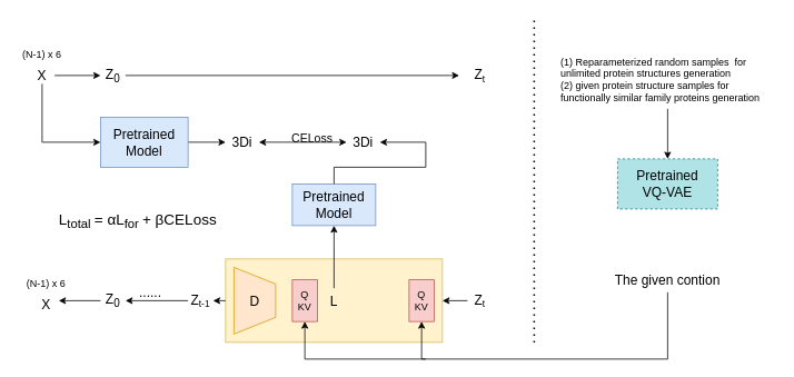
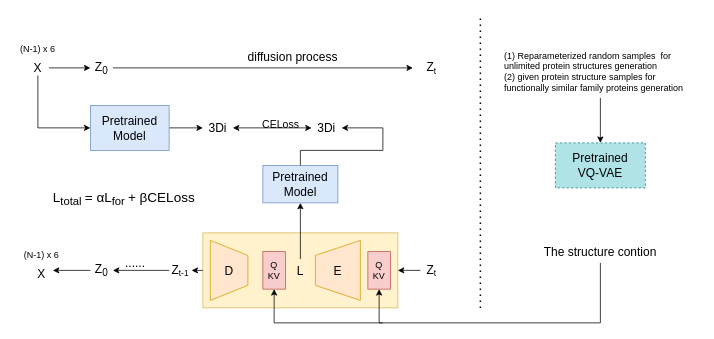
  <mxCell id="0" />
  <mxCell id="1" parent="0" />
  <mxCell id="2" value="&lt;font style=&quot;font-size: 16px;&quot;&gt;X&lt;/font&gt;" style="text;html=1;strokeColor=none;fillColor=none;align=center;verticalAlign=middle;whiteSpace=wrap;rounded=0;" parent="1" vertex="1"><mxGeometry x="25" y="80" width="50" height="20" as="geometry" /></mxCell>
  <mxCell id="3" value="(N-1) x 6" style="text;html=1;strokeColor=none;fillColor=none;align=center;verticalAlign=middle;whiteSpace=wrap;rounded=0;" parent="1" vertex="1"><mxGeometry x="20" y="50" width="60" height="30" as="geometry" /></mxCell>
  <mxCell id="4" value="&lt;font style=&quot;font-size: 16px;&quot;&gt;Z&lt;sub&gt;0&lt;/sub&gt;&lt;/font&gt;" style="text;html=1;strokeColor=none;fillColor=none;align=center;verticalAlign=middle;whiteSpace=wrap;rounded=0;" parent="1" vertex="1"><mxGeometry x="120" y="80" width="30" height="20" as="geometry" /></mxCell>
  <mxCell id="5" value="" style="endArrow=classic;html=1;rounded=0;exitX=0.8;exitY=0.5;exitDx=0;exitDy=0;exitPerimeter=0;entryX=0;entryY=0.5;entryDx=0;entryDy=0;" parent="1" source="2" target="4" edge="1"><mxGeometry width="50" height="50" relative="1" as="geometry"><mxPoint x="-15" y="220" as="sourcePoint" /><mxPoint x="110" y="90" as="targetPoint" /></mxGeometry></mxCell>
  <mxCell id="6" value="" style="endArrow=classic;html=1;rounded=0;exitX=1;exitY=0.5;exitDx=0;exitDy=0;" parent="1" source="4" edge="1"><mxGeometry width="50" height="50" relative="1" as="geometry"><mxPoint x="280" y="230" as="sourcePoint" /><mxPoint x="550" y="90" as="targetPoint" /></mxGeometry></mxCell>
+ <mxCell id="7" value="&lt;font style=&quot;font-size: 16px;&quot;&gt;diffusion process&lt;/font&gt;" style="text;html=1;strokeColor=none;fillColor=none;align=center;verticalAlign=middle;whiteSpace=wrap;rounded=0;" parent="1" vertex="1"><mxGeometry x="320" y="60" width="140" height="30" as="geometry" /></mxCell>
  <mxCell id="8" value="&lt;font style=&quot;font-size: 16px;&quot;&gt;Z&lt;/font&gt;&lt;font style=&quot;font-size: 13.333px;&quot;&gt;&lt;sub&gt;t&lt;/sub&gt;&lt;/font&gt;" style="text;html=1;strokeColor=none;fillColor=none;align=center;verticalAlign=middle;whiteSpace=wrap;rounded=0;" parent="1" vertex="1"><mxGeometry x="560" y="80" width="30" height="20" as="geometry" /></mxCell>
  <mxCell id="9" value="" style="edgeStyle=orthogonalEdgeStyle;rounded=0;orthogonalLoop=1;jettySize=auto;html=1;" parent="1" source="10" target="12" edge="1"><mxGeometry relative="1" as="geometry" /></mxCell>
  <mxCell id="10" value="&lt;font style=&quot;font-size: 16px;&quot;&gt;Pretrained&lt;br&gt;Model&lt;/font&gt;" style="rounded=0;whiteSpace=wrap;html=1;fillColor=#dae8fc;strokeColor=#6c8ebf;" parent="1" vertex="1"><mxGeometry x="120" y="140" width="105" height="60" as="geometry" /></mxCell>
  <mxCell id="11" value="" style="endArrow=classic;html=1;rounded=0;exitX=0.5;exitY=1;exitDx=0;exitDy=0;entryX=0;entryY=0.5;entryDx=0;entryDy=0;" parent="1" source="2" target="10" edge="1"><mxGeometry width="50" height="50" relative="1" as="geometry"><mxPoint x="60" y="300" as="sourcePoint" /><mxPoint x="110" y="250" as="targetPoint" /><Array as="points"><mxPoint x="50" y="170" /></Array></mxGeometry></mxCell>
  <mxCell id="12" value="&lt;font style=&quot;font-size: 16px;&quot;&gt;3Di&lt;/font&gt;" style="text;html=1;strokeColor=none;fillColor=none;align=center;verticalAlign=middle;whiteSpace=wrap;rounded=0;" parent="1" vertex="1"><mxGeometry x="270" y="160" width="40" height="20" as="geometry" /></mxCell>
  <mxCell id="13" value="" style="endArrow=none;dashed=1;html=1;dashPattern=1 3;strokeWidth=2;rounded=0;" parent="1" edge="1"><mxGeometry width="50" height="50" relative="1" as="geometry"><mxPoint x="640" y="410" as="sourcePoint" /><mxPoint x="640" y="20" as="targetPoint" /></mxGeometry></mxCell>
  <mxCell id="14" value="&lt;font style=&quot;font-size: 16px;&quot;&gt;Pretrained&lt;br&gt;VQ-VAE&lt;/font&gt;" style="rounded=0;whiteSpace=wrap;html=1;fillColor=#b0e3e6;strokeColor=#0e8088;dashed=1;" parent="1" vertex="1"><mxGeometry x="740" y="190" width="120" height="60" as="geometry" /></mxCell>
  <mxCell id="15" value="" style="edgeStyle=orthogonalEdgeStyle;rounded=0;orthogonalLoop=1;jettySize=auto;html=1;" parent="1" source="16" target="14" edge="1"><mxGeometry relative="1" as="geometry" /></mxCell>
  <mxCell id="16" value="&lt;font style=&quot;font-size: 12px;&quot;&gt;(1) Reparameterized random samples&amp;nbsp; for unlimited protein structures generation&lt;br&gt;(2)&amp;nbsp;&lt;span style=&quot;background-color: initial;&quot;&gt;given protein structure samples for functionally similar family proteins generation&lt;/span&gt;&lt;/font&gt;" style="text;html=1;strokeColor=none;fillColor=none;align=left;verticalAlign=middle;whiteSpace=wrap;rounded=0;" parent="1" vertex="1"><mxGeometry x="670" y="60" width="260" height="70" as="geometry" /></mxCell>
- <mxCell id="17" value="&lt;font style=&quot;font-size: 16px;&quot;&gt;The given contion&lt;/font&gt;" style="text;html=1;strokeColor=none;fillColor=none;align=center;verticalAlign=middle;whiteSpace=wrap;rounded=0;" parent="1" vertex="1"><mxGeometry x="720" y="320" width="160" height="30" as="geometry" /></mxCell>
+ <mxCell id="17" value="&lt;font style=&quot;font-size: 16px;&quot;&gt;The structure contion&lt;/font&gt;" style="text;html=1;strokeColor=none;fillColor=none;align=center;verticalAlign=middle;whiteSpace=wrap;rounded=0;" parent="1" vertex="1"><mxGeometry x="720" y="320" width="160" height="30" as="geometry" /></mxCell>
  <mxCell id="18" value="" style="rounded=0;whiteSpace=wrap;html=1;fillColor=#fff2cc;strokeColor=#d6b656;" parent="1" vertex="1"><mxGeometry x="270" y="310" width="260" height="100" as="geometry" /></mxCell>
  <mxCell id="19" value="&lt;font style=&quot;font-size: 16px;&quot;&gt;D&lt;/font&gt;" style="shape=trapezoid;perimeter=trapezoidPerimeter;whiteSpace=wrap;html=1;fixedSize=1;direction=south;fillColor=#ffe6cc;strokeColor=#d79b00;" parent="1" vertex="1"><mxGeometry x="280" y="320" width="50" height="80" as="geometry" /></mxCell>
+ <mxCell id="20" value="&lt;font style=&quot;font-size: 16px;&quot;&gt;E&lt;/font&gt;" style="shape=trapezoid;perimeter=trapezoidPerimeter;whiteSpace=wrap;html=1;fixedSize=1;direction=north;fillColor=#ffe6cc;strokeColor=#d79b00;" parent="1" vertex="1"><mxGeometry x="420" y="320" width="60" height="80" as="geometry" /></mxCell>
  <mxCell id="21" value="Q&lt;br&gt;KV" style="rounded=0;whiteSpace=wrap;html=1;fillColor=#f8cecc;strokeColor=#b85450;" parent="1" vertex="1"><mxGeometry x="490" y="335" width="30" height="50" as="geometry" /></mxCell>
  <mxCell id="22" value="Q&lt;br&gt;KV" style="rounded=0;whiteSpace=wrap;html=1;fillColor=#f8cecc;strokeColor=#b85450;" parent="1" vertex="1"><mxGeometry x="350" y="335" width="30" height="50" as="geometry" /></mxCell>
  <mxCell id="23" value="&lt;font style=&quot;font-size: 16px;&quot;&gt;L&lt;/font&gt;" style="text;html=1;strokeColor=none;fillColor=none;align=center;verticalAlign=middle;whiteSpace=wrap;rounded=0;" parent="1" vertex="1"><mxGeometry x="385" y="345" width="30" height="30" as="geometry" /></mxCell>
  <mxCell id="24" value="" style="endArrow=classic;html=1;rounded=0;exitX=0.5;exitY=0;exitDx=0;exitDy=0;" parent="1" source="23" edge="1"><mxGeometry width="50" height="50" relative="1" as="geometry"><mxPoint x="300" y="300" as="sourcePoint" /><mxPoint x="400" y="270" as="targetPoint" /><Array as="points"><mxPoint x="400" y="290" /></Array></mxGeometry></mxCell>
  <mxCell id="25" value="&lt;font style=&quot;font-size: 16px;&quot;&gt;Pretrained&lt;/font&gt;&lt;br style=&quot;border-color: var(--border-color); font-size: 16px;&quot;&gt;&lt;span style=&quot;font-size: 16px;&quot;&gt;Model&lt;/span&gt;" style="rounded=0;whiteSpace=wrap;html=1;fillColor=#dae8fc;strokeColor=#6c8ebf;" parent="1" vertex="1"><mxGeometry x="350" y="220" width="100" height="50" as="geometry" /></mxCell>
  <mxCell id="26" value="&lt;font style=&quot;font-size: 16px;&quot;&gt;3Di&lt;/font&gt;" style="text;html=1;strokeColor=none;fillColor=none;align=center;verticalAlign=middle;whiteSpace=wrap;rounded=0;" parent="1" vertex="1"><mxGeometry x="415" y="160" width="40" height="20" as="geometry" /></mxCell>
  <mxCell id="27" value="" style="endArrow=classic;html=1;rounded=0;exitX=0.5;exitY=0;exitDx=0;exitDy=0;entryX=1;entryY=0.5;entryDx=0;entryDy=0;" parent="1" source="25" target="26" edge="1"><mxGeometry width="50" height="50" relative="1" as="geometry"><mxPoint x="110" y="340" as="sourcePoint" /><mxPoint x="510" y="130" as="targetPoint" /><Array as="points"><mxPoint x="400" y="200" /><mxPoint x="510" y="200" /><mxPoint x="510" y="170" /></Array></mxGeometry></mxCell>
  <mxCell id="28" value="" style="endArrow=classic;startArrow=classic;html=1;rounded=0;exitX=0;exitY=0.5;exitDx=0;exitDy=0;entryX=1;entryY=0.5;entryDx=0;entryDy=0;" parent="1" source="26" target="12" edge="1"><mxGeometry width="50" height="50" relative="1" as="geometry"><mxPoint x="190" y="300" as="sourcePoint" /><mxPoint x="240" y="250" as="targetPoint" /></mxGeometry></mxCell>
  <mxCell id="29" value="&lt;font style=&quot;font-size: 14px;&quot;&gt;CELoss&lt;/font&gt;" style="text;html=1;strokeColor=none;fillColor=none;align=center;verticalAlign=middle;whiteSpace=wrap;rounded=0;" parent="1" vertex="1"><mxGeometry x="343.5" y="155" width="60" height="20" as="geometry" /></mxCell>
  <mxCell id="30" value="&lt;font style=&quot;font-size: 16px;&quot;&gt;Z&lt;/font&gt;&lt;font style=&quot;font-size: 13.333px;&quot;&gt;&lt;sub&gt;t&lt;/sub&gt;&lt;/font&gt;" style="text;html=1;strokeColor=none;fillColor=none;align=center;verticalAlign=middle;whiteSpace=wrap;rounded=0;" parent="1" vertex="1"><mxGeometry x="560" y="350" width="30" height="20" as="geometry" /></mxCell>
  <mxCell id="31" value="" style="endArrow=classic;html=1;rounded=0;exitX=0;exitY=0.5;exitDx=0;exitDy=0;entryX=1;entryY=0.5;entryDx=0;entryDy=0;" parent="1" source="30" target="18" edge="1"><mxGeometry width="50" height="50" relative="1" as="geometry"><mxPoint x="580" y="490" as="sourcePoint" /><mxPoint x="630" y="440" as="targetPoint" /></mxGeometry></mxCell>
  <mxCell id="32" value="&lt;font style=&quot;font-size: 16px;&quot;&gt;Z&lt;/font&gt;&lt;font style=&quot;font-size: 13.333px;&quot;&gt;&lt;sub&gt;t-1&lt;/sub&gt;&lt;/font&gt;" style="text;html=1;strokeColor=none;fillColor=none;align=center;verticalAlign=middle;whiteSpace=wrap;rounded=0;" parent="1" vertex="1"><mxGeometry x="225" y="350" width="30" height="20" as="geometry" /></mxCell>
  <mxCell id="33" value="" style="endArrow=classic;html=1;rounded=0;exitX=0;exitY=0.5;exitDx=0;exitDy=0;entryX=1;entryY=0.5;entryDx=0;entryDy=0;" parent="1" source="18" target="32" edge="1"><mxGeometry width="50" height="50" relative="1" as="geometry"><mxPoint x="40" y="390" as="sourcePoint" /><mxPoint x="250" y="360" as="targetPoint" /></mxGeometry></mxCell>
  <mxCell id="34" value="" style="endArrow=classic;html=1;rounded=0;exitX=0;exitY=0.5;exitDx=0;exitDy=0;entryX=1;entryY=0.5;entryDx=0;entryDy=0;" parent="1" source="32" target="35" edge="1"><mxGeometry width="50" height="50" relative="1" as="geometry"><mxPoint x="50" y="375" as="sourcePoint" /><mxPoint x="150" y="360" as="targetPoint" /></mxGeometry></mxCell>
  <mxCell id="35" value="&lt;font style=&quot;font-size: 16px;&quot;&gt;Z&lt;sub&gt;0&lt;/sub&gt;&lt;/font&gt;" style="text;html=1;strokeColor=none;fillColor=none;align=center;verticalAlign=middle;whiteSpace=wrap;rounded=0;" parent="1" vertex="1"><mxGeometry x="120" y="350" width="30" height="20" as="geometry" /></mxCell>
  <mxCell id="36" value="&lt;font style=&quot;font-size: 16px;&quot;&gt;......&lt;/font&gt;" style="text;html=1;strokeColor=none;fillColor=none;align=center;verticalAlign=middle;whiteSpace=wrap;rounded=0;" parent="1" vertex="1"><mxGeometry x="150" y="335" width="60" height="30" as="geometry" /></mxCell>
  <mxCell id="37" value="&lt;font style=&quot;font-size: 16px;&quot;&gt;X&lt;/font&gt;" style="text;html=1;strokeColor=none;fillColor=none;align=center;verticalAlign=middle;whiteSpace=wrap;rounded=0;" parent="1" vertex="1"><mxGeometry x="30" y="355" width="50" height="20" as="geometry" /></mxCell>
  <mxCell id="38" value="(N-1) x 6" style="text;html=1;strokeColor=none;fillColor=none;align=center;verticalAlign=middle;whiteSpace=wrap;rounded=0;" parent="1" vertex="1"><mxGeometry x="25" y="325" width="60" height="30" as="geometry" /></mxCell>
  <mxCell id="39" value="" style="endArrow=classic;html=1;rounded=0;exitX=0;exitY=0.5;exitDx=0;exitDy=0;" parent="1" source="35" edge="1"><mxGeometry width="50" height="50" relative="1" as="geometry"><mxPoint x="80" y="460" as="sourcePoint" /><mxPoint x="70" y="360" as="targetPoint" /></mxGeometry></mxCell>
  <mxCell id="40" value="" style="endArrow=classic;html=1;rounded=0;exitX=0.5;exitY=1;exitDx=0;exitDy=0;entryX=0.5;entryY=1;entryDx=0;entryDy=0;" parent="1" source="17" target="21" edge="1"><mxGeometry width="50" height="50" relative="1" as="geometry"><mxPoint x="470" y="540" as="sourcePoint" /><mxPoint x="520" y="490" as="targetPoint" /><Array as="points"><mxPoint x="800" y="430" /><mxPoint x="505" y="430" /></Array></mxGeometry></mxCell>
  <mxCell id="41" value="" style="endArrow=classic;html=1;rounded=0;entryX=0.5;entryY=1;entryDx=0;entryDy=0;" parent="1" target="22" edge="1"><mxGeometry width="50" height="50" relative="1" as="geometry"><mxPoint x="510" y="430" as="sourcePoint" /><mxPoint x="260" y="510" as="targetPoint" /><Array as="points"><mxPoint x="365" y="430" /></Array></mxGeometry></mxCell>
  <mxCell id="42" value="&lt;font style=&quot;font-size: 18px;&quot;&gt;L&lt;sub&gt;total&amp;nbsp;&lt;/sub&gt;= αL&lt;sub&gt;for&amp;nbsp;&lt;/sub&gt;+ βCELoss&lt;/font&gt;" style="text;html=1;strokeColor=none;fillColor=none;align=center;verticalAlign=middle;whiteSpace=wrap;rounded=0;" parent="1" vertex="1"><mxGeometry x="60" y="250" width="210" height="30" as="geometry" /></mxCell>
